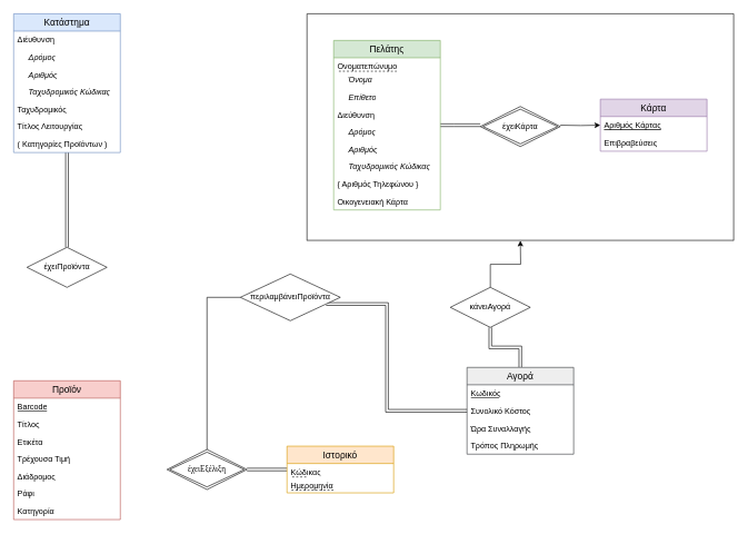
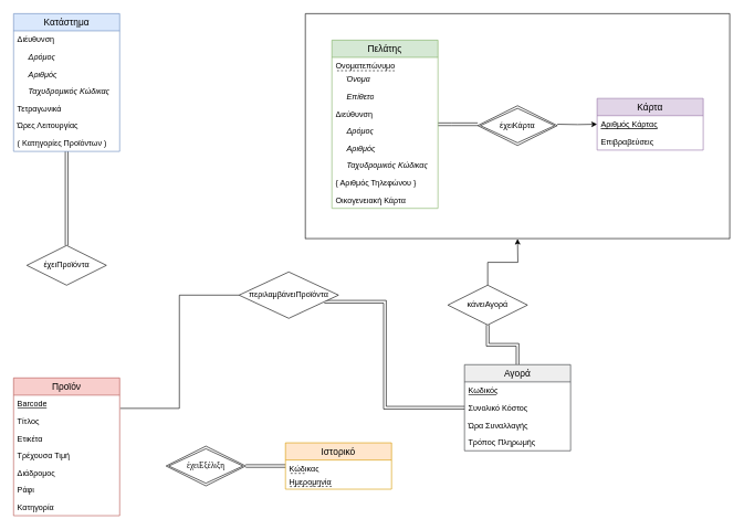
  <mxCell id="0" />
  <mxCell id="1" parent="0" />
  <mxCell id="2" value="έχειΠροϊόντα" style="shape=rhombus;perimeter=rhombusPerimeter;whiteSpace=wrap;html=1;align=center;" parent="1" vertex="1"><mxGeometry x="40" y="370" width="120" height="60" as="geometry" /></mxCell>
  <mxCell id="3" style="edgeStyle=orthogonalEdgeStyle;rounded=0;orthogonalLoop=1;jettySize=auto;html=1;endArrow=none;endFill=0;fontFamily=Times New Roman;shape=link;" parent="1" source="16" target="2" edge="1"><mxGeometry relative="1" as="geometry" /></mxCell>
  <mxCell id="4" style="edgeStyle=orthogonalEdgeStyle;shape=link;rounded=0;orthogonalLoop=1;jettySize=auto;html=1;endArrow=none;endFill=0;fontFamily=Times New Roman;" parent="1" source="5" target="32" edge="1"><mxGeometry relative="1" as="geometry" /></mxCell>
  <mxCell id="5" value="έχειΕξέλιξη" style="shape=rhombus;double=1;perimeter=rhombusPerimeter;whiteSpace=wrap;html=1;align=center;labelBackgroundColor=none;fontFamily=Times New Roman;" parent="1" vertex="1"><mxGeometry x="250" y="673" width="120" height="60" as="geometry" /></mxCell>
  <mxCell id="6" style="edgeStyle=orthogonalEdgeStyle;rounded=0;orthogonalLoop=1;jettySize=auto;html=1;" edge="1" parent="1" target="49"><mxGeometry relative="1" as="geometry"><mxPoint x="840" y="187" as="sourcePoint" /></mxGeometry></mxCell>
  <mxCell id="7" style="edgeStyle=orthogonalEdgeStyle;rounded=0;orthogonalLoop=1;jettySize=auto;html=1;shape=link;" edge="1" parent="1" target="43"><mxGeometry relative="1" as="geometry"><mxPoint x="720" y="187" as="sourcePoint" /><Array as="points"><mxPoint x="680" y="187" /><mxPoint x="680" y="187" /></Array></mxGeometry></mxCell>
  <mxCell id="8" value="" style="endArrow=none;html=1;" edge="1" parent="1"><mxGeometry width="50" height="50" relative="1" as="geometry"><mxPoint x="460" y="360" as="sourcePoint" /><mxPoint x="460" y="20" as="targetPoint" /></mxGeometry></mxCell>
  <mxCell id="9" value="" style="endArrow=none;html=1;" edge="1" parent="1"><mxGeometry width="50" height="50" relative="1" as="geometry"><mxPoint x="1100" y="360" as="sourcePoint" /><mxPoint x="1100" y="20" as="targetPoint" /></mxGeometry></mxCell>
  <mxCell id="10" value="" style="endArrow=none;html=1;" edge="1" parent="1"><mxGeometry width="50" height="50" relative="1" as="geometry"><mxPoint x="460" y="359.6" as="sourcePoint" /><mxPoint x="1100" y="359.6" as="targetPoint" /></mxGeometry></mxCell>
  <mxCell id="11" value="" style="endArrow=none;html=1;" edge="1" parent="1"><mxGeometry width="50" height="50" relative="1" as="geometry"><mxPoint x="460" y="20" as="sourcePoint" /><mxPoint x="1100" y="20" as="targetPoint" /></mxGeometry></mxCell>
  <mxCell id="12" value="έχειΚάρτα" style="shape=rhombus;double=1;perimeter=rhombusPerimeter;whiteSpace=wrap;html=1;align=center;" vertex="1" parent="1"><mxGeometry x="720" y="159" width="120" height="60" as="geometry" /></mxCell>
  <mxCell id="13" style="edgeStyle=orthogonalEdgeStyle;rounded=0;orthogonalLoop=1;jettySize=auto;html=1;endArrow=classic;endFill=1;" edge="1" parent="1" source="15"><mxGeometry relative="1" as="geometry"><mxPoint x="780" y="360" as="targetPoint" /></mxGeometry></mxCell>
  <mxCell id="14" style="edgeStyle=orthogonalEdgeStyle;rounded=0;orthogonalLoop=1;jettySize=auto;html=1;endArrow=classic;endFill=1;shape=link;" edge="1" parent="1" source="15" target="51"><mxGeometry relative="1" as="geometry" /></mxCell>
  <mxCell id="15" value="κάνειΑγορά" style="shape=rhombus;perimeter=rhombusPerimeter;whiteSpace=wrap;html=1;align=center;" vertex="1" parent="1"><mxGeometry x="675" y="430" width="120" height="60" as="geometry" /></mxCell>
  <mxCell id="16" value="Κατάστημα" style="swimlane;fontStyle=0;childLayout=stackLayout;horizontal=1;startSize=26;horizontalStack=0;resizeParent=1;resizeParentMax=0;resizeLast=0;collapsible=1;marginBottom=0;align=center;fontSize=14;fillColor=#dae8fc;strokeColor=#6c8ebf;" parent="1" vertex="1"><mxGeometry x="20" y="20" width="160" height="208" as="geometry" /></mxCell>
  <mxCell id="17" value="Διέυθυνση" style="text;strokeColor=none;fillColor=none;spacingLeft=4;spacingRight=4;overflow=hidden;rotatable=0;points=[[0,0.5],[1,0.5]];portConstraint=eastwest;fontSize=12;" parent="16" vertex="1"><mxGeometry y="26" width="160" height="26" as="geometry" /></mxCell>
  <mxCell id="18" value="&lt;i&gt;&amp;nbsp; &amp;nbsp; &amp;nbsp;Δρόμος&lt;/i&gt;" style="text;strokeColor=none;fillColor=none;spacingLeft=4;spacingRight=4;overflow=hidden;rotatable=0;points=[[0,0.5],[1,0.5]];portConstraint=eastwest;fontSize=12;dashed=1;labelBackgroundColor=none;align=left;html=1;" parent="16" vertex="1"><mxGeometry y="52" width="160" height="26" as="geometry" /></mxCell>
  <mxCell id="19" value="&lt;i&gt;&amp;nbsp; &amp;nbsp; &amp;nbsp;Αριθμός&lt;/i&gt;" style="text;strokeColor=none;fillColor=none;spacingLeft=4;spacingRight=4;overflow=hidden;rotatable=0;points=[[0,0.5],[1,0.5]];portConstraint=eastwest;fontSize=12;dashed=1;labelBackgroundColor=none;align=left;html=1;" parent="16" vertex="1"><mxGeometry y="78" width="160" height="26" as="geometry" /></mxCell>
  <mxCell id="20" value="&lt;i&gt;&amp;nbsp; &amp;nbsp; &amp;nbsp;Ταχυδρομικός Κώδικας&lt;/i&gt;" style="text;strokeColor=none;fillColor=none;spacingLeft=4;spacingRight=4;overflow=hidden;rotatable=0;points=[[0,0.5],[1,0.5]];portConstraint=eastwest;fontSize=12;dashed=1;labelBackgroundColor=none;align=left;html=1;" parent="16" vertex="1"><mxGeometry y="104" width="160" height="26" as="geometry" /></mxCell>
- <mxCell id="21" value="Ταχυδρομικός" style="text;strokeColor=none;fillColor=none;spacingLeft=4;spacingRight=4;overflow=hidden;rotatable=0;points=[[0,0.5],[1,0.5]];portConstraint=eastwest;fontSize=12;" parent="16" vertex="1"><mxGeometry y="130" width="160" height="26" as="geometry" /></mxCell>
- <mxCell id="22" value="Τίτλος Λειτουργίας&#10;" style="text;strokeColor=none;fillColor=none;spacingLeft=4;spacingRight=4;overflow=hidden;rotatable=0;points=[[0,0.5],[1,0.5]];portConstraint=eastwest;fontSize=12;" parent="16" vertex="1"><mxGeometry y="156" width="160" height="26" as="geometry" /></mxCell>
+ <mxCell id="21" value="Τετραγωνικά" style="text;strokeColor=none;fillColor=none;spacingLeft=4;spacingRight=4;overflow=hidden;rotatable=0;points=[[0,0.5],[1,0.5]];portConstraint=eastwest;fontSize=12;" parent="16" vertex="1"><mxGeometry y="130" width="160" height="26" as="geometry" /></mxCell>
+ <mxCell id="22" value="Ώρες Λειτουργίας&#10;" style="text;strokeColor=none;fillColor=none;spacingLeft=4;spacingRight=4;overflow=hidden;rotatable=0;points=[[0,0.5],[1,0.5]];portConstraint=eastwest;fontSize=12;" parent="16" vertex="1"><mxGeometry y="156" width="160" height="26" as="geometry" /></mxCell>
  <mxCell id="23" value="( Κατηγορίες Προϊόντων )" style="text;strokeColor=none;fillColor=none;spacingLeft=4;spacingRight=4;overflow=hidden;rotatable=0;points=[[0,0.5],[1,0.5]];portConstraint=eastwest;fontSize=12;" parent="16" vertex="1"><mxGeometry y="182" width="160" height="26" as="geometry" /></mxCell>
  <mxCell id="24" value="Προϊόν" style="swimlane;fontStyle=0;childLayout=stackLayout;horizontal=1;startSize=26;horizontalStack=0;resizeParent=1;resizeParentMax=0;resizeLast=0;collapsible=1;marginBottom=0;align=center;fontSize=14;fillColor=#f8cecc;strokeColor=#b85450;" parent="1" vertex="1"><mxGeometry x="20" y="570" width="160" height="208" as="geometry"><mxRectangle x="90" y="326" width="80" height="26" as="alternateBounds" /></mxGeometry></mxCell>
  <mxCell id="25" value="&lt;u&gt;Barcode&lt;/u&gt;" style="text;strokeColor=none;fillColor=none;spacingLeft=4;spacingRight=4;overflow=hidden;rotatable=0;points=[[0,0.5],[1,0.5]];portConstraint=eastwest;fontSize=12;dashed=1;labelBackgroundColor=none;align=left;html=1;" parent="24" vertex="1"><mxGeometry y="26" width="160" height="26" as="geometry" /></mxCell>
  <mxCell id="26" value="Τίτλος" style="text;strokeColor=none;fillColor=none;spacingLeft=4;spacingRight=4;overflow=hidden;rotatable=0;points=[[0,0.5],[1,0.5]];portConstraint=eastwest;fontSize=12;fontStyle=0" parent="24" vertex="1"><mxGeometry y="52" width="160" height="26" as="geometry" /></mxCell>
  <mxCell id="27" value="Ετικέτα" style="text;strokeColor=none;fillColor=none;spacingLeft=4;spacingRight=4;overflow=hidden;rotatable=0;points=[[0,0.5],[1,0.5]];portConstraint=eastwest;fontSize=12;fontStyle=0" parent="24" vertex="1"><mxGeometry y="78" width="160" height="26" as="geometry" /></mxCell>
  <mxCell id="28" value="Τρέχουσα Τιμή" style="text;strokeColor=none;fillColor=none;spacingLeft=4;spacingRight=4;overflow=hidden;rotatable=0;points=[[0,0.5],[1,0.5]];portConstraint=eastwest;fontSize=12;" parent="24" vertex="1"><mxGeometry y="104" width="160" height="26" as="geometry" /></mxCell>
  <mxCell id="29" value="Διάδρομος" style="text;strokeColor=none;fillColor=none;spacingLeft=4;spacingRight=4;overflow=hidden;rotatable=0;points=[[0,0.5],[1,0.5]];portConstraint=eastwest;fontSize=12;" parent="24" vertex="1"><mxGeometry y="130" width="160" height="26" as="geometry" /></mxCell>
  <mxCell id="30" value="Ράφι&#10;" style="text;strokeColor=none;fillColor=none;spacingLeft=4;spacingRight=4;overflow=hidden;rotatable=0;points=[[0,0.5],[1,0.5]];portConstraint=eastwest;fontSize=12;" parent="24" vertex="1"><mxGeometry y="156" width="160" height="26" as="geometry" /></mxCell>
  <mxCell id="31" value="Κατηγορία" style="text;strokeColor=none;fillColor=none;spacingLeft=4;spacingRight=4;overflow=hidden;rotatable=0;points=[[0,0.5],[1,0.5]];portConstraint=eastwest;fontSize=12;" vertex="1" parent="24"><mxGeometry y="182" width="160" height="26" as="geometry" /></mxCell>
  <mxCell id="32" value="Ιστορικό" style="swimlane;fontStyle=0;childLayout=stackLayout;horizontal=1;startSize=26;horizontalStack=0;resizeParent=1;resizeParentMax=0;resizeLast=0;collapsible=1;marginBottom=0;align=center;fontSize=14;fillColor=#ffe6cc;strokeColor=#d79b00;" parent="1" vertex="1"><mxGeometry x="430" y="668" width="160" height="70" as="geometry" /></mxCell>
  <mxCell id="33" value="Κώδικας" style="text;strokeColor=none;fillColor=none;spacingLeft=4;spacingRight=4;overflow=hidden;rotatable=0;points=[[0,0.5],[1,0.5]];portConstraint=eastwest;fontSize=12;html=1;align=left;fontStyle=0;dashed=1;horizontal=1;" parent="32" vertex="1"><mxGeometry y="26" width="160" height="20" as="geometry" /></mxCell>
  <mxCell id="34" value="" style="endArrow=none;dashed=1;html=1;fontFamily=Times New Roman;exitX=0.049;exitY=0.004;exitDx=0;exitDy=0;exitPerimeter=0;entryX=0.184;entryY=0.004;entryDx=0;entryDy=0;entryPerimeter=0;" parent="32" source="35" target="35" edge="1"><mxGeometry width="50" height="50" relative="1" as="geometry"><mxPoint x="10" y="46" as="sourcePoint" /><mxPoint x="35" y="46" as="targetPoint" /></mxGeometry></mxCell>
  <mxCell id="35" value="Ημερομηνία" style="text;strokeColor=none;fillColor=none;spacingLeft=4;spacingRight=4;overflow=hidden;rotatable=0;points=[[0,0.5],[1,0.5]];portConstraint=eastwest;fontSize=12;fontStyle=0" parent="32" vertex="1"><mxGeometry y="46" width="160" height="24" as="geometry" /></mxCell>
  <mxCell id="36" value="" style="endArrow=none;dashed=1;html=1;fontFamily=Times New Roman;exitX=0.042;exitY=-0.002;exitDx=0;exitDy=0;exitPerimeter=0;entryX=0.438;entryY=-0.007;entryDx=0;entryDy=0;entryPerimeter=0;" parent="32" edge="1"><mxGeometry width="50" height="50" relative="1" as="geometry"><mxPoint x="6.72" y="65.948" as="sourcePoint" /><mxPoint x="70.08" y="65.818" as="targetPoint" /></mxGeometry></mxCell>
  <mxCell id="37" value="Πελάτης" style="swimlane;fontStyle=0;childLayout=stackLayout;horizontal=1;startSize=26;horizontalStack=0;resizeParent=1;resizeParentMax=0;resizeLast=0;collapsible=1;marginBottom=0;align=center;fontSize=14;fillColor=#d5e8d4;strokeColor=#82b366;" vertex="1" parent="1"><mxGeometry x="500" y="60" width="160" height="254" as="geometry" /></mxCell>
  <mxCell id="38" value="Ονοματεπώνυμο" style="text;strokeColor=none;fillColor=none;spacingLeft=4;spacingRight=4;overflow=hidden;rotatable=0;points=[[0,0.5],[1,0.5]];portConstraint=eastwest;fontSize=12;html=1;align=left;fontStyle=0;dashed=1;horizontal=1;" vertex="1" parent="37"><mxGeometry y="26" width="160" height="20" as="geometry" /></mxCell>
  <mxCell id="39" value="" style="endArrow=none;dashed=1;html=1;fontFamily=Times New Roman;exitX=0.049;exitY=0.004;exitDx=0;exitDy=0;exitPerimeter=0;entryX=0.591;entryY=0.007;entryDx=0;entryDy=0;entryPerimeter=0;" edge="1" parent="37"><mxGeometry width="50" height="50" relative="1" as="geometry"><mxPoint x="7.84" y="46.096" as="sourcePoint" /><mxPoint x="94.56" y="46.168" as="targetPoint" /></mxGeometry></mxCell>
  <mxCell id="40" value="&lt;i&gt;&amp;nbsp; &amp;nbsp; &amp;nbsp;Όνομα&lt;/i&gt;" style="text;strokeColor=none;fillColor=none;spacingLeft=4;spacingRight=4;overflow=hidden;rotatable=0;points=[[0,0.5],[1,0.5]];portConstraint=eastwest;fontSize=12;dashed=1;labelBackgroundColor=none;align=left;html=1;" parent="37" vertex="1"><mxGeometry y="46" width="160" height="26" as="geometry" /></mxCell>
  <mxCell id="41" value="&lt;i&gt;&amp;nbsp; &amp;nbsp; &amp;nbsp;Επίθετο&lt;/i&gt;" style="text;strokeColor=none;fillColor=none;spacingLeft=4;spacingRight=4;overflow=hidden;rotatable=0;points=[[0,0.5],[1,0.5]];portConstraint=eastwest;fontSize=12;dashed=1;labelBackgroundColor=none;align=left;html=1;" parent="37" vertex="1"><mxGeometry y="72" width="160" height="26" as="geometry" /></mxCell>
  <mxCell id="42" value="Διεύθυνση" style="text;strokeColor=none;fillColor=none;spacingLeft=4;spacingRight=4;overflow=hidden;rotatable=0;points=[[0,0.5],[1,0.5]];portConstraint=eastwest;fontSize=12;dashed=1;labelBackgroundColor=none;align=left;html=1;" parent="37" vertex="1"><mxGeometry y="98" width="160" height="26" as="geometry" /></mxCell>
  <mxCell id="43" value="&lt;i&gt;&amp;nbsp; &amp;nbsp; &amp;nbsp;Δρόμος&lt;/i&gt;" style="text;strokeColor=none;fillColor=none;spacingLeft=4;spacingRight=4;overflow=hidden;rotatable=0;points=[[0,0.5],[1,0.5]];portConstraint=eastwest;fontSize=12;dashed=1;labelBackgroundColor=none;align=left;html=1;" parent="37" vertex="1"><mxGeometry y="124" width="160" height="26" as="geometry" /></mxCell>
  <mxCell id="44" value="&lt;i&gt;&amp;nbsp; &amp;nbsp; &amp;nbsp;Αριθμός&lt;/i&gt;" style="text;strokeColor=none;fillColor=none;spacingLeft=4;spacingRight=4;overflow=hidden;rotatable=0;points=[[0,0.5],[1,0.5]];portConstraint=eastwest;fontSize=12;dashed=1;labelBackgroundColor=none;align=left;html=1;" parent="37" vertex="1"><mxGeometry y="150" width="160" height="26" as="geometry" /></mxCell>
  <mxCell id="45" value="&lt;i&gt;&amp;nbsp; &amp;nbsp; &amp;nbsp;Ταχυδρομικός Κώδικας&lt;/i&gt;" style="text;strokeColor=none;fillColor=none;spacingLeft=4;spacingRight=4;overflow=hidden;rotatable=0;points=[[0,0.5],[1,0.5]];portConstraint=eastwest;fontSize=12;dashed=1;labelBackgroundColor=none;align=left;html=1;" parent="37" vertex="1"><mxGeometry y="176" width="160" height="26" as="geometry" /></mxCell>
  <mxCell id="46" value="{ Αριθμός Τηλεφώνου }" style="text;strokeColor=none;fillColor=none;spacingLeft=4;spacingRight=4;overflow=hidden;rotatable=0;points=[[0,0.5],[1,0.5]];portConstraint=eastwest;fontSize=12;dashed=1;labelBackgroundColor=none;align=left;html=1;" parent="37" vertex="1"><mxGeometry y="202" width="160" height="26" as="geometry" /></mxCell>
  <mxCell id="47" value="Οικογενειακή Κάρτα" style="text;strokeColor=none;fillColor=none;spacingLeft=4;spacingRight=4;overflow=hidden;rotatable=0;points=[[0,0.5],[1,0.5]];portConstraint=eastwest;fontSize=12;" parent="37" vertex="1"><mxGeometry y="228" width="160" height="26" as="geometry" /></mxCell>
  <mxCell id="48" value="Κάρτα" style="swimlane;fontStyle=0;childLayout=stackLayout;horizontal=1;startSize=26;horizontalStack=0;resizeParent=1;resizeParentMax=0;resizeLast=0;collapsible=1;marginBottom=0;align=center;fontSize=14;fillColor=#e1d5e7;strokeColor=#9673a6;" vertex="1" parent="1"><mxGeometry x="900" y="148" width="160" height="78" as="geometry" /></mxCell>
  <mxCell id="49" value="Αριθμός Κάρτας" style="text;strokeColor=none;fillColor=none;spacingLeft=4;spacingRight=4;overflow=hidden;rotatable=0;points=[[0,0.5],[1,0.5]];portConstraint=eastwest;fontSize=12;fontStyle=4" vertex="1" parent="48"><mxGeometry y="26" width="160" height="26" as="geometry" /></mxCell>
  <mxCell id="50" value="Επιβραβεύσεις" style="text;strokeColor=none;fillColor=none;spacingLeft=4;spacingRight=4;overflow=hidden;rotatable=0;points=[[0,0.5],[1,0.5]];portConstraint=eastwest;fontSize=12;" vertex="1" parent="48"><mxGeometry y="52" width="160" height="26" as="geometry" /></mxCell>
  <mxCell id="51" value="Αγορά" style="swimlane;fontStyle=0;childLayout=stackLayout;horizontal=1;startSize=26;horizontalStack=0;resizeParent=1;resizeParentMax=0;resizeLast=0;collapsible=1;marginBottom=0;align=center;fontSize=14;fillColor=#eeeeee;strokeColor=#36393d;" vertex="1" parent="1"><mxGeometry x="700" y="550" width="160" height="130" as="geometry"><mxRectangle x="90" y="326" width="80" height="26" as="alternateBounds" /></mxGeometry></mxCell>
  <mxCell id="52" value="&lt;u&gt;Κωδικός&lt;/u&gt;" style="text;strokeColor=none;fillColor=none;spacingLeft=4;spacingRight=4;overflow=hidden;rotatable=0;points=[[0,0.5],[1,0.5]];portConstraint=eastwest;fontSize=12;dashed=1;labelBackgroundColor=none;align=left;html=1;" vertex="1" parent="51"><mxGeometry y="26" width="160" height="26" as="geometry" /></mxCell>
  <mxCell id="53" value="Συνολικό Κόστος" style="text;strokeColor=none;fillColor=none;spacingLeft=4;spacingRight=4;overflow=hidden;rotatable=0;points=[[0,0.5],[1,0.5]];portConstraint=eastwest;fontSize=12;fontStyle=0" vertex="1" parent="51"><mxGeometry y="52" width="160" height="26" as="geometry" /></mxCell>
  <mxCell id="54" value="Ώρα Συναλλαγής" style="text;strokeColor=none;fillColor=none;spacingLeft=4;spacingRight=4;overflow=hidden;rotatable=0;points=[[0,0.5],[1,0.5]];portConstraint=eastwest;fontSize=12;fontStyle=0" vertex="1" parent="51"><mxGeometry y="78" width="160" height="26" as="geometry" /></mxCell>
  <mxCell id="55" value="Τρόπος Πληρωμής" style="text;strokeColor=none;fillColor=none;spacingLeft=4;spacingRight=4;overflow=hidden;rotatable=0;points=[[0,0.5],[1,0.5]];portConstraint=eastwest;fontSize=12;" vertex="1" parent="51"><mxGeometry y="104" width="160" height="26" as="geometry" /></mxCell>
  <mxCell id="56" style="edgeStyle=orthogonalEdgeStyle;shape=link;rounded=0;orthogonalLoop=1;jettySize=auto;html=1;endArrow=classic;endFill=1;" edge="1" parent="1" source="58" target="51"><mxGeometry relative="1" as="geometry"><Array as="points"><mxPoint x="580" y="455" /><mxPoint x="580" y="615" /></Array></mxGeometry></mxCell>
- <mxCell id="57" style="edgeStyle=orthogonalEdgeStyle;rounded=0;orthogonalLoop=1;jettySize=auto;html=1;endArrow=none;endFill=0;exitX=0;exitY=0.5;exitDx=0;exitDy=0;" edge="1" parent="1" source="58" target="5"><mxGeometry relative="1" as="geometry" /></mxCell>
+ <mxCell id="57" style="edgeStyle=orthogonalEdgeStyle;rounded=0;orthogonalLoop=1;jettySize=auto;html=1;entryX=1.006;entryY=0.769;entryDx=0;entryDy=0;entryPerimeter=0;endArrow=none;endFill=0;exitX=0;exitY=0.5;exitDx=0;exitDy=0;" edge="1" parent="1" source="58" target="25"><mxGeometry relative="1" as="geometry" /></mxCell>
  <mxCell id="58" value="περιλαμβάνειΠροϊόντα" style="shape=rhombus;perimeter=rhombusPerimeter;whiteSpace=wrap;html=1;align=center;" vertex="1" parent="1"><mxGeometry x="360" y="410" width="150" height="70" as="geometry" /></mxCell>
